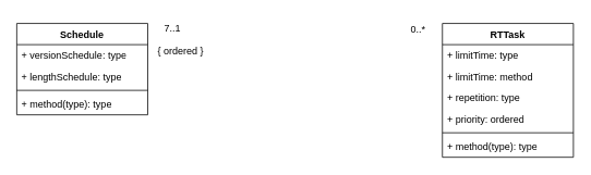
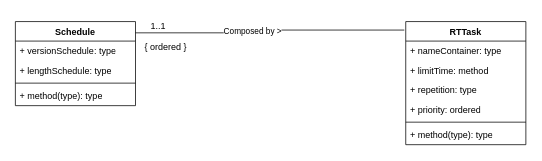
  <mxCell id="0" />
  <mxCell id="1" parent="0" />
  <mxCell id="2" value="RTTask" style="swimlane;fontStyle=1;align=center;verticalAlign=top;childLayout=stackLayout;horizontal=1;startSize=26;horizontalStack=0;resizeParent=1;resizeParentMax=0;resizeLast=0;collapsible=1;marginBottom=0;whiteSpace=wrap;html=1;" parent="1" vertex="1"><mxGeometry x="540" y="28" width="160" height="164" as="geometry" /></mxCell>
- <mxCell id="3" value="+ limitTime: type" style="text;strokeColor=none;fillColor=none;align=left;verticalAlign=top;spacingLeft=4;spacingRight=4;overflow=hidden;rotatable=0;points=[[0,0.5],[1,0.5]];portConstraint=eastwest;whiteSpace=wrap;html=1;" parent="2" vertex="1"><mxGeometry y="26" width="160" height="26" as="geometry" /></mxCell>
+ <mxCell id="3" value="+ nameContainer: type" style="text;strokeColor=none;fillColor=none;align=left;verticalAlign=top;spacingLeft=4;spacingRight=4;overflow=hidden;rotatable=0;points=[[0,0.5],[1,0.5]];portConstraint=eastwest;whiteSpace=wrap;html=1;" parent="2" vertex="1"><mxGeometry y="26" width="160" height="26" as="geometry" /></mxCell>
  <mxCell id="4" value="+ limitTime: method" style="text;strokeColor=none;fillColor=none;align=left;verticalAlign=top;spacingLeft=4;spacingRight=4;overflow=hidden;rotatable=0;points=[[0,0.5],[1,0.5]];portConstraint=eastwest;whiteSpace=wrap;html=1;" parent="2" vertex="1"><mxGeometry y="52" width="160" height="26" as="geometry" /></mxCell>
  <mxCell id="5" value="+ repetition: type" style="text;strokeColor=none;fillColor=none;align=left;verticalAlign=top;spacingLeft=4;spacingRight=4;overflow=hidden;rotatable=0;points=[[0,0.5],[1,0.5]];portConstraint=eastwest;whiteSpace=wrap;html=1;" parent="2" vertex="1"><mxGeometry y="78" width="160" height="26" as="geometry" /></mxCell>
  <mxCell id="6" value="+ priority: ordered" style="text;strokeColor=none;fillColor=none;align=left;verticalAlign=top;spacingLeft=4;spacingRight=4;overflow=hidden;rotatable=0;points=[[0,0.5],[1,0.5]];portConstraint=eastwest;whiteSpace=wrap;html=1;" parent="2" vertex="1"><mxGeometry y="104" width="160" height="26" as="geometry" /></mxCell>
  <mxCell id="7" value="" style="line;strokeWidth=1;fillColor=none;align=left;verticalAlign=middle;spacingTop=-1;spacingLeft=3;spacingRight=3;rotatable=0;labelPosition=right;points=[];portConstraint=eastwest;strokeColor=inherit;" parent="2" vertex="1"><mxGeometry y="130" width="160" height="8" as="geometry" /></mxCell>
  <mxCell id="8" value="+ method(type): type" style="text;strokeColor=none;fillColor=none;align=left;verticalAlign=top;spacingLeft=4;spacingRight=4;overflow=hidden;rotatable=0;points=[[0,0.5],[1,0.5]];portConstraint=eastwest;whiteSpace=wrap;html=1;" parent="2" vertex="1"><mxGeometry y="138" width="160" height="26" as="geometry" /></mxCell>
  <mxCell id="9" value="Schedule" style="swimlane;fontStyle=1;align=center;verticalAlign=top;childLayout=stackLayout;horizontal=1;startSize=26;horizontalStack=0;resizeParent=1;resizeParentMax=0;resizeLast=0;collapsible=1;marginBottom=0;whiteSpace=wrap;html=1;" parent="1" vertex="1"><mxGeometry x="20" y="28" width="160" height="112" as="geometry" /></mxCell>
  <mxCell id="10" value="+ versionSchedule: type" style="text;strokeColor=none;fillColor=none;align=left;verticalAlign=top;spacingLeft=4;spacingRight=4;overflow=hidden;rotatable=0;points=[[0,0.5],[1,0.5]];portConstraint=eastwest;whiteSpace=wrap;html=1;" parent="9" vertex="1"><mxGeometry y="26" width="160" height="26" as="geometry" /></mxCell>
  <mxCell id="11" value="+ lengthSchedule: type" style="text;strokeColor=none;fillColor=none;align=left;verticalAlign=top;spacingLeft=4;spacingRight=4;overflow=hidden;rotatable=0;points=[[0,0.5],[1,0.5]];portConstraint=eastwest;whiteSpace=wrap;html=1;" parent="9" vertex="1"><mxGeometry y="52" width="160" height="26" as="geometry" /></mxCell>
  <mxCell id="12" value="" style="line;strokeWidth=1;fillColor=none;align=left;verticalAlign=middle;spacingTop=-1;spacingLeft=3;spacingRight=3;rotatable=0;labelPosition=right;points=[];portConstraint=eastwest;strokeColor=inherit;" parent="9" vertex="1"><mxGeometry y="78" width="160" height="8" as="geometry" /></mxCell>
  <mxCell id="13" value="+ method(type): type" style="text;strokeColor=none;fillColor=none;align=left;verticalAlign=top;spacingLeft=4;spacingRight=4;overflow=hidden;rotatable=0;points=[[0,0.5],[1,0.5]];portConstraint=eastwest;whiteSpace=wrap;html=1;" parent="9" vertex="1"><mxGeometry y="86" width="160" height="26" as="geometry" /></mxCell>
+ <mxCell id="14" style="edgeStyle=orthogonalEdgeStyle;rounded=0;orthogonalLoop=1;jettySize=auto;html=1;exitX=1;exitY=0.134;exitDx=0;exitDy=0;entryX=-0.012;entryY=0.069;entryDx=0;entryDy=0;endArrow=none;endFill=0;entryPerimeter=0;exitPerimeter=0;" parent="1" source="9" target="2" edge="1"><mxGeometry relative="1" as="geometry" /></mxCell>
+ <mxCell id="15" value="Composed by &amp;gt;" style="edgeLabel;html=1;align=center;verticalAlign=middle;resizable=0;points=[];" parent="14" vertex="1" connectable="0"><mxGeometry x="-0.14" y="3" relative="1" as="geometry"><mxPoint as="offset" /></mxGeometry></mxCell>
  <mxCell id="16" value="{ ordered }" style="text;html=1;align=center;verticalAlign=middle;resizable=0;points=[];autosize=1;strokeColor=none;fillColor=none;" parent="1" vertex="1"><mxGeometry x="180" y="47" width="80" height="30" as="geometry" /></mxCell>
- <mxCell id="17" value="7..1" style="text;html=1;align=center;verticalAlign=middle;resizable=0;points=[];autosize=1;strokeColor=none;fillColor=none;" parent="1" vertex="1"><mxGeometry x="190" y="20" width="40" height="30" as="geometry" /></mxCell>
- <mxCell id="18" value="0..*" style="text;html=1;align=center;verticalAlign=middle;resizable=0;points=[];autosize=1;strokeColor=none;fillColor=none;" parent="1" vertex="1"><mxGeometry x="490" y="21" width="40" height="30" as="geometry" /></mxCell>
+ <mxCell id="17" value="1..1" style="text;html=1;align=center;verticalAlign=middle;resizable=0;points=[];autosize=1;strokeColor=none;fillColor=none;" parent="1" vertex="1"><mxGeometry x="190" y="20" width="40" height="30" as="geometry" /></mxCell>
